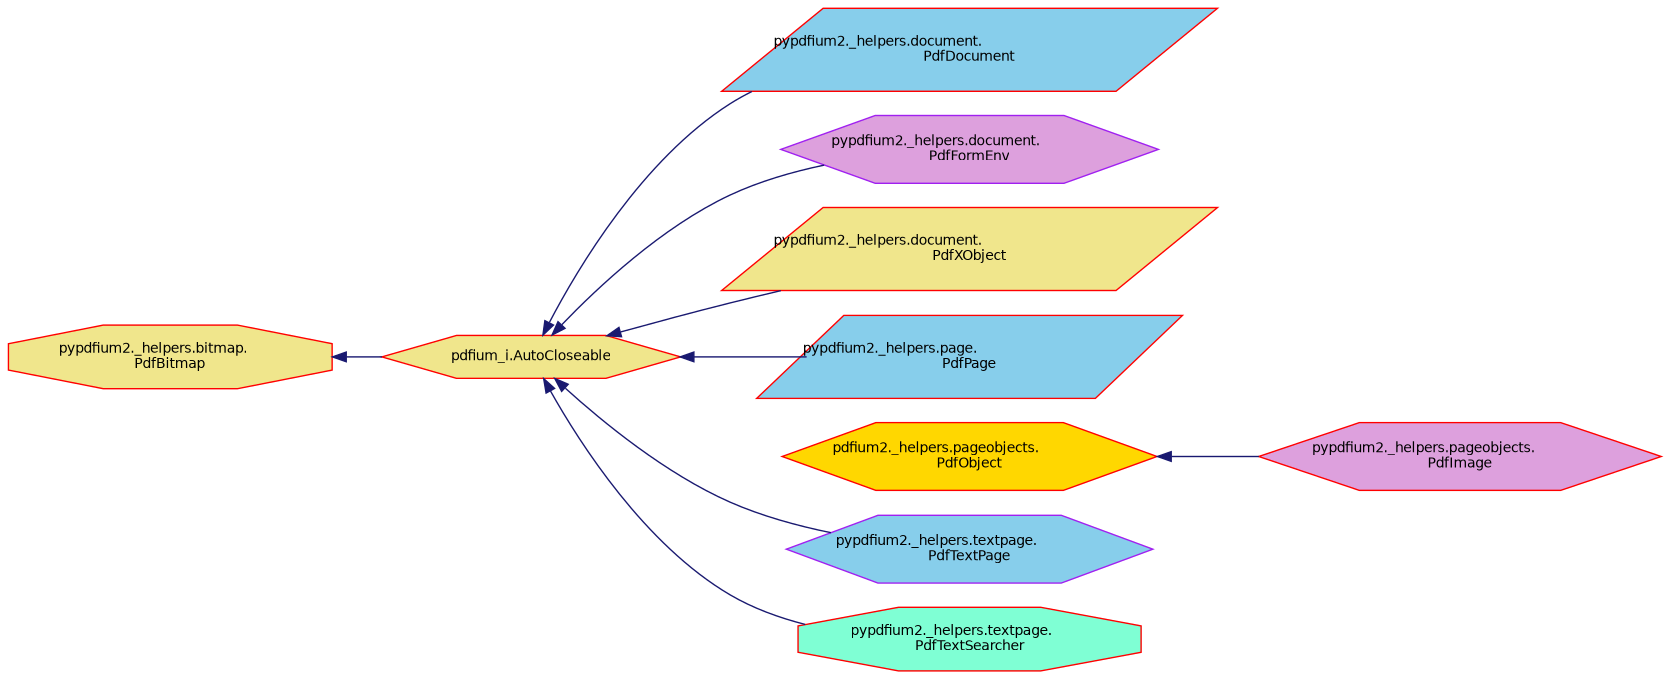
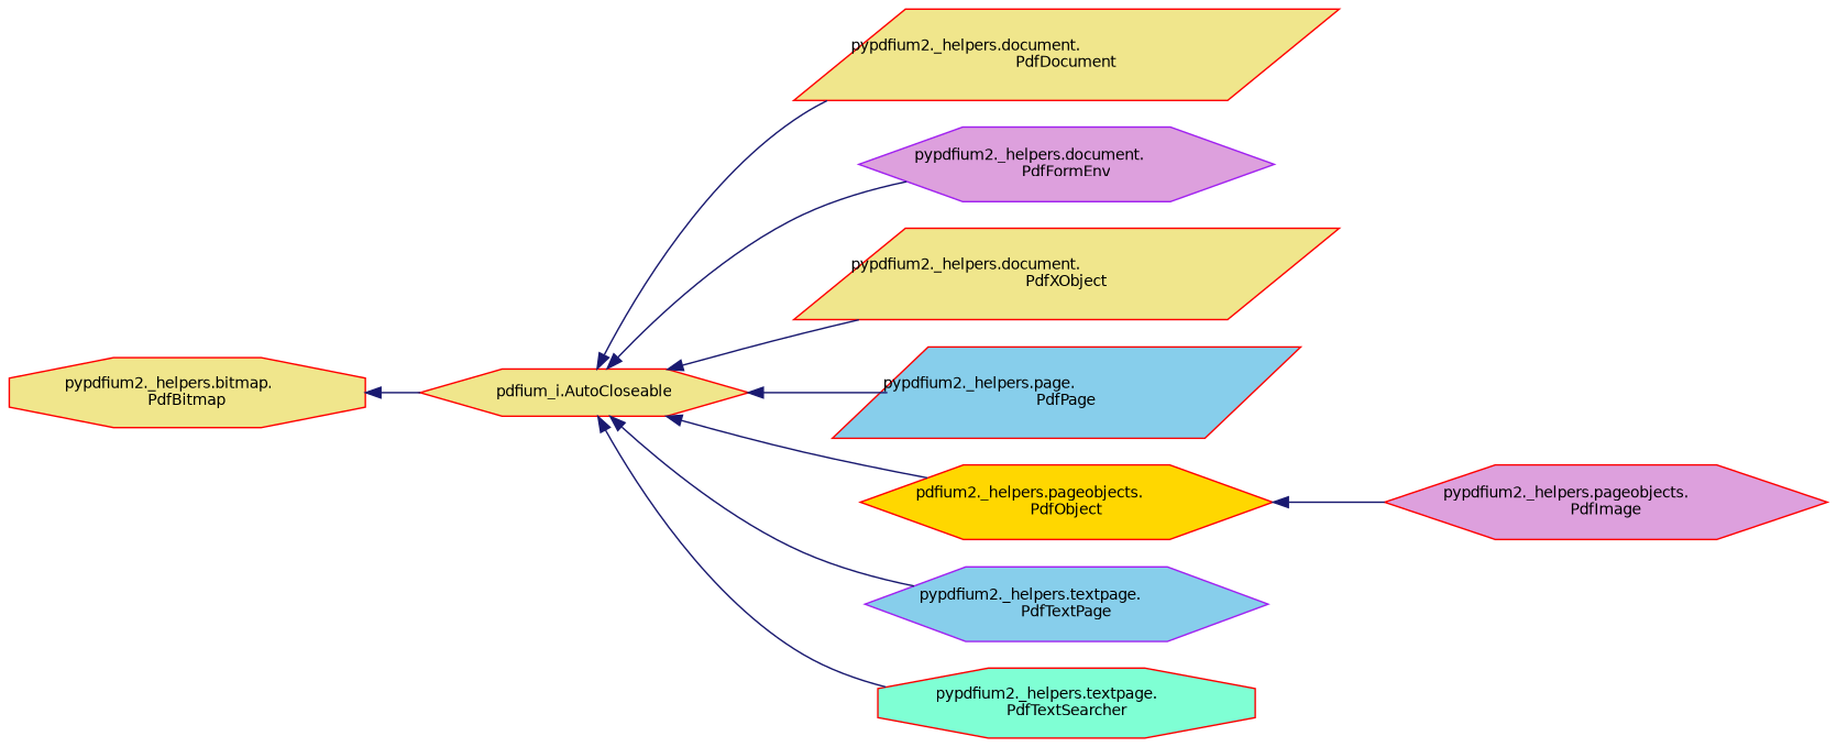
  digraph {
    rankdir=LR
    node [color=red fillcolor=khaki fontname=Helvetica fontsize=10 shape=hexagon style=filled]
    edge [color=midnightblue dir=back fontname=Helvetica fontsize=10 labelfontname=Helvetica labelfontsize=10 style=solid]
    n1 [height=0.2 label="pdfium_i.AutoCloseable" width=0.4]
-   n2 [fillcolor=skyblue height=0.2 label="pypdfium2._helpers.document.\lPdfDocument" shape=parallelogram width=0.4]
+   n2 [height=0.2 label="pypdfium2._helpers.document.\lPdfDocument" shape=parallelogram width=0.4]
    n3 [color=purple fillcolor=plum height=0.2 label="pypdfium2._helpers.document.\lPdfFormEnv" width=0.4]
    n4 [height=0.2 label="pypdfium2._helpers.document.\lPdfXObject" shape=parallelogram width=0.4]
    n5 [fillcolor=skyblue height=0.2 label="pypdfium2._helpers.page.\lPdfPage" shape=parallelogram width=0.4]
    n6 [fillcolor=gold height=0.2 label="pdfium2._helpers.pageobjects.\lPdfObject" width=0.4]
    n7 [color=purple fillcolor=skyblue height=0.2 label="pypdfium2._helpers.textpage.\lPdfTextPage" width=0.4]
    n8 [fillcolor=aquamarine height=0.2 label="pypdfium2._helpers.textpage.\lPdfTextSearcher" shape=octagon width=0.4]
    n9 [height=0.2 label="pypdfium2._helpers.bitmap.\lPdfBitmap" shape=octagon width=0.4]
    n10 [fillcolor=plum height=0.2 label="pypdfium2._helpers.pageobjects.\lPdfImage" width=0.4]
    n1 -> n2
    n1 -> n3
    n1 -> n4
    n1 -> n5
+   n1 -> n6
    n1 -> n7
    n1 -> n8
    n6 -> n10
    n9 -> n1
  }
